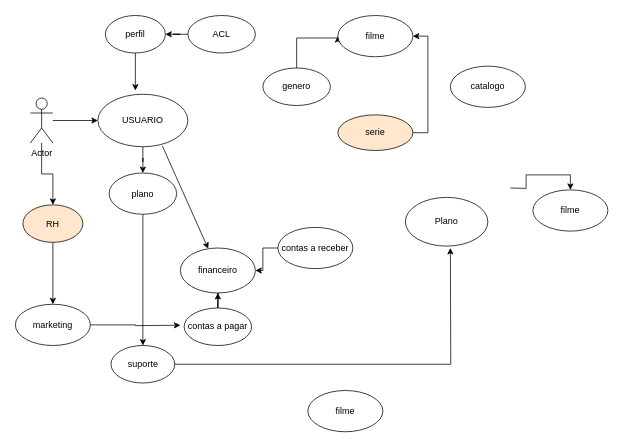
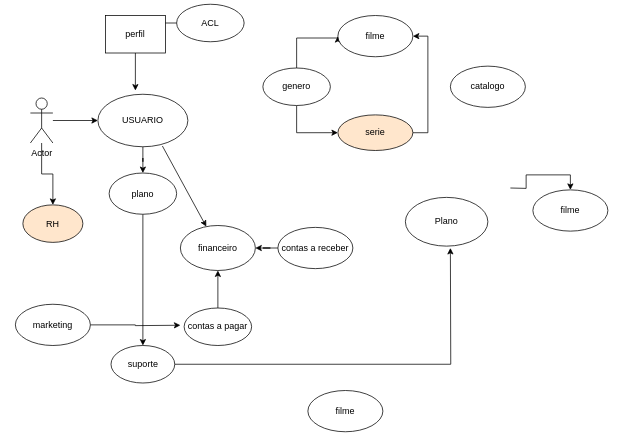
  <mxCell id="0" />
  <mxCell id="1" parent="0" />
  <mxCell id="2" value="" style="edgeStyle=orthogonalEdgeStyle;rounded=0;orthogonalLoop=1;jettySize=auto;html=1;" edge="1" parent="1" source="4" target="6"><mxGeometry relative="1" as="geometry" /></mxCell>
  <mxCell id="3" value="" style="edgeStyle=orthogonalEdgeStyle;rounded=0;orthogonalLoop=1;jettySize=auto;html=1;" edge="1" parent="1" source="4" target="36"><mxGeometry relative="1" as="geometry" /></mxCell>
  <mxCell id="4" value="Actor" style="shape=umlActor;verticalLabelPosition=bottom;verticalAlign=top;html=1;outlineConnect=0;" parent="1" vertex="1"><mxGeometry x="40" y="130" width="30" height="60" as="geometry" /></mxCell>
  <mxCell id="5" value="" style="edgeStyle=orthogonalEdgeStyle;rounded=0;orthogonalLoop=1;jettySize=auto;html=1;" edge="1" parent="1" source="6" target="29"><mxGeometry relative="1" as="geometry" /></mxCell>
  <mxCell id="6" value="USUARIO" style="ellipse;whiteSpace=wrap;html=1;" parent="1" vertex="1"><mxGeometry x="130" y="125" width="120" height="70" as="geometry" /></mxCell>
  <mxCell id="7" value="" style="edgeStyle=orthogonalEdgeStyle;rounded=0;orthogonalLoop=1;jettySize=auto;html=1;" edge="1" parent="1" source="8" target="20"><mxGeometry relative="1" as="geometry" /></mxCell>
- <mxCell id="8" value="ACL" style="ellipse;whiteSpace=wrap;html=1;" parent="1" vertex="1"><mxGeometry x="250" y="20" width="90" height="50" as="geometry" /></mxCell>
+ <mxCell id="8" value="ACL" style="ellipse;whiteSpace=wrap;html=1;" parent="1" vertex="1"><mxGeometry x="235" y="5" width="90" height="50" as="geometry" /></mxCell>
  <mxCell id="9" style="edgeStyle=orthogonalEdgeStyle;rounded=0;orthogonalLoop=1;jettySize=auto;html=1;" edge="1" parent="1" source="10"><mxGeometry relative="1" as="geometry"><mxPoint x="600" y="330" as="targetPoint" /></mxGeometry></mxCell>
  <mxCell id="10" value="suporte" style="ellipse;whiteSpace=wrap;html=1;" parent="1" vertex="1"><mxGeometry x="147.5" y="460" width="85" height="50" as="geometry" /></mxCell>
  <mxCell id="11" style="edgeStyle=orthogonalEdgeStyle;rounded=0;orthogonalLoop=1;jettySize=auto;html=1;" edge="1" parent="1"><mxGeometry relative="1" as="geometry"><mxPoint x="390" y="130" as="targetPoint" /><mxPoint x="390" y="130" as="sourcePoint" /></mxGeometry></mxCell>
  <mxCell id="12" style="edgeStyle=orthogonalEdgeStyle;rounded=0;orthogonalLoop=1;jettySize=auto;html=1;entryX=0;entryY=0.5;entryDx=0;entryDy=0;" edge="1" parent="1" source="14" target="16"><mxGeometry relative="1" as="geometry"><mxPoint x="420" y="50" as="targetPoint" /><Array as="points"><mxPoint x="395" y="50" /><mxPoint x="450" y="50" /></Array></mxGeometry></mxCell>
+ <mxCell id="13" value="" style="edgeStyle=orthogonalEdgeStyle;rounded=0;orthogonalLoop=1;jettySize=auto;html=1;entryX=0;entryY=0.5;entryDx=0;entryDy=0;exitX=0.5;exitY=1;exitDx=0;exitDy=0;" edge="1" parent="1" source="14" target="18"><mxGeometry relative="1" as="geometry"><mxPoint x="390" y="176" as="sourcePoint" /><mxPoint x="440" y="200" as="targetPoint" /></mxGeometry></mxCell>
  <mxCell id="14" value="genero" style="ellipse;whiteSpace=wrap;html=1;" parent="1" vertex="1"><mxGeometry x="350" y="90" width="90" height="50" as="geometry" /></mxCell>
  <mxCell id="15" value="" style="edgeStyle=orthogonalEdgeStyle;rounded=0;orthogonalLoop=1;jettySize=auto;html=1;" edge="1" parent="1" target="33"><mxGeometry relative="1" as="geometry"><mxPoint x="680" y="250" as="sourcePoint" /></mxGeometry></mxCell>
  <mxCell id="16" value="filme" style="ellipse;whiteSpace=wrap;html=1;" parent="1" vertex="1"><mxGeometry x="450" y="20" width="100" height="55" as="geometry" /></mxCell>
  <mxCell id="17" value="" style="edgeStyle=orthogonalEdgeStyle;rounded=0;orthogonalLoop=1;jettySize=auto;html=1;entryX=1;entryY=0.5;entryDx=0;entryDy=0;" edge="1" parent="1" source="18" target="16"><mxGeometry relative="1" as="geometry"><mxPoint x="570" y="40" as="targetPoint" /><Array as="points"><mxPoint x="570" y="176" /><mxPoint x="570" y="48" /></Array></mxGeometry></mxCell>
  <mxCell id="18" value="serie" style="ellipse;whiteSpace=wrap;fillColor=#ffe6cc;" parent="1" vertex="1"><mxGeometry x="450" y="152.5" width="100" height="47.5" as="geometry" /></mxCell>
  <mxCell id="19" value="" style="edgeStyle=orthogonalEdgeStyle;rounded=0;orthogonalLoop=1;jettySize=auto;html=1;" edge="1" parent="1" source="20"><mxGeometry relative="1" as="geometry"><mxPoint x="180" y="120" as="targetPoint" /><Array as="points"><mxPoint x="180" y="110" /><mxPoint x="180" y="110" /></Array></mxGeometry></mxCell>
- <mxCell id="20" value="perfil" style="ellipse;whiteSpace=wrap;html=1;" parent="1" vertex="1"><mxGeometry x="140" y="20" width="80" height="50" as="geometry" /></mxCell>
- <mxCell id="21" value="financeiro" style="ellipse;whiteSpace=wrap;html=1;" parent="1" vertex="1"><mxGeometry x="240" y="330" width="100" height="60" as="geometry" /></mxCell>
+ <mxCell id="20" value="perfil" style="whiteSpace=wrap;html=1;rounded=0;" parent="1" vertex="1"><mxGeometry x="140" y="20" width="80" height="50" as="geometry" /></mxCell>
+ <mxCell id="21" value="financeiro" style="ellipse;whiteSpace=wrap;html=1;" parent="1" vertex="1"><mxGeometry x="240" y="300" width="100" height="60" as="geometry" /></mxCell>
  <mxCell id="22" value="" style="edgeStyle=orthogonalEdgeStyle;rounded=0;orthogonalLoop=1;jettySize=auto;html=1;" edge="1" parent="1" source="23" target="21"><mxGeometry relative="1" as="geometry" /></mxCell>
  <mxCell id="23" value="contas a pagar" style="ellipse;whiteSpace=wrap;html=1;" parent="1" vertex="1"><mxGeometry x="245" y="410" width="90" height="50" as="geometry" /></mxCell>
  <mxCell id="24" value="&lt;div&gt;Plano&lt;br&gt;&lt;/div&gt;" style="ellipse;whiteSpace=wrap;html=1;" parent="1" vertex="1"><mxGeometry x="540" y="262.5" width="110" height="65" as="geometry" /></mxCell>
  <mxCell id="25" value="catalogo" style="ellipse;whiteSpace=wrap;html=1;" vertex="1" parent="1"><mxGeometry x="600" y="87.5" width="100" height="55" as="geometry" /></mxCell>
  <mxCell id="26" value="" style="edgeStyle=orthogonalEdgeStyle;rounded=0;orthogonalLoop=1;jettySize=auto;html=1;" edge="1" parent="1" source="27"><mxGeometry relative="1" as="geometry"><mxPoint x="240" y="433" as="targetPoint" /></mxGeometry></mxCell>
  <mxCell id="27" value="marketing" style="ellipse;whiteSpace=wrap;html=1;" vertex="1" parent="1"><mxGeometry x="20" y="405" width="100" height="55" as="geometry" /></mxCell>
  <mxCell id="28" value="" style="edgeStyle=orthogonalEdgeStyle;rounded=0;orthogonalLoop=1;jettySize=auto;html=1;" edge="1" parent="1" source="29" target="10"><mxGeometry relative="1" as="geometry" /></mxCell>
  <mxCell id="29" value="plano" style="ellipse;whiteSpace=wrap;html=1;" vertex="1" parent="1"><mxGeometry x="145" y="230" width="90" height="55" as="geometry" /></mxCell>
  <mxCell id="30" value="" style="edgeStyle=orthogonalEdgeStyle;rounded=0;orthogonalLoop=1;jettySize=auto;html=1;" edge="1" parent="1" source="31" target="21"><mxGeometry relative="1" as="geometry" /></mxCell>
  <mxCell id="31" value="contas a receber" style="ellipse;whiteSpace=wrap;html=1;" vertex="1" parent="1"><mxGeometry x="370" y="302.5" width="100" height="55" as="geometry" /></mxCell>
  <mxCell id="32" value="" style="endArrow=classic;html=1;rounded=0;exitX=0.717;exitY=0.986;exitDx=0;exitDy=0;exitPerimeter=0;" edge="1" parent="1" source="6" target="21"><mxGeometry width="50" height="50" relative="1" as="geometry"><mxPoint x="220" y="240" as="sourcePoint" /><mxPoint x="216" y="300" as="targetPoint" /></mxGeometry></mxCell>
  <mxCell id="33" value="filme" style="ellipse;whiteSpace=wrap;html=1;" vertex="1" parent="1"><mxGeometry x="710" y="252.5" width="100" height="55" as="geometry" /></mxCell>
  <mxCell id="34" value="filme" style="ellipse;whiteSpace=wrap;html=1;" vertex="1" parent="1"><mxGeometry x="410" y="520" width="100" height="55" as="geometry" /></mxCell>
- <mxCell id="35" value="" style="edgeStyle=orthogonalEdgeStyle;rounded=0;orthogonalLoop=1;jettySize=auto;html=1;" edge="1" parent="1" source="36" target="27"><mxGeometry relative="1" as="geometry" /></mxCell>
  <mxCell id="36" value="RH" style="ellipse;whiteSpace=wrap;html=1;fillColor=#ffe6cc;" vertex="1" parent="1"><mxGeometry x="30" y="272.5" width="80" height="50" as="geometry" /></mxCell>
